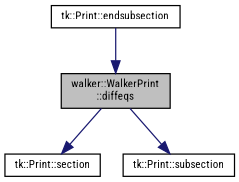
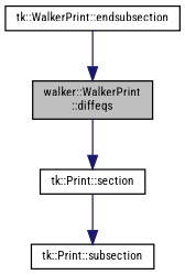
  digraph {
    fontname="Roboto Condensed"
    rankdir=TB
    node [color=black fontname="Roboto Condensed" fontsize=9 shape=record]
    edge [color=midnightblue fontname="Roboto Condensed" fontsize=9 labelfontname="sans-serif" labelfontsize=9 style=solid]
    n1 [fillcolor=grey75 fontcolor=black height=0.2 label="walker::WalkerPrint\l::diffeqs" style=filled width=0.4]
    n2 [height=0.2 label="tk::Print::section" width=0.4]
    n3 [height=0.2 label="tk::Print::subsection" width=0.4]
-   n4 [height=0.2 label="tk::Print::endsubsection" width=0.4]
+   n4 [height=0.2 label="tk::WalkerPrint::endsubsection" width=0.4]
    n1 -> n2
-   n1 -> n3
+   n2 -> n3
    n4 -> n1
  }
